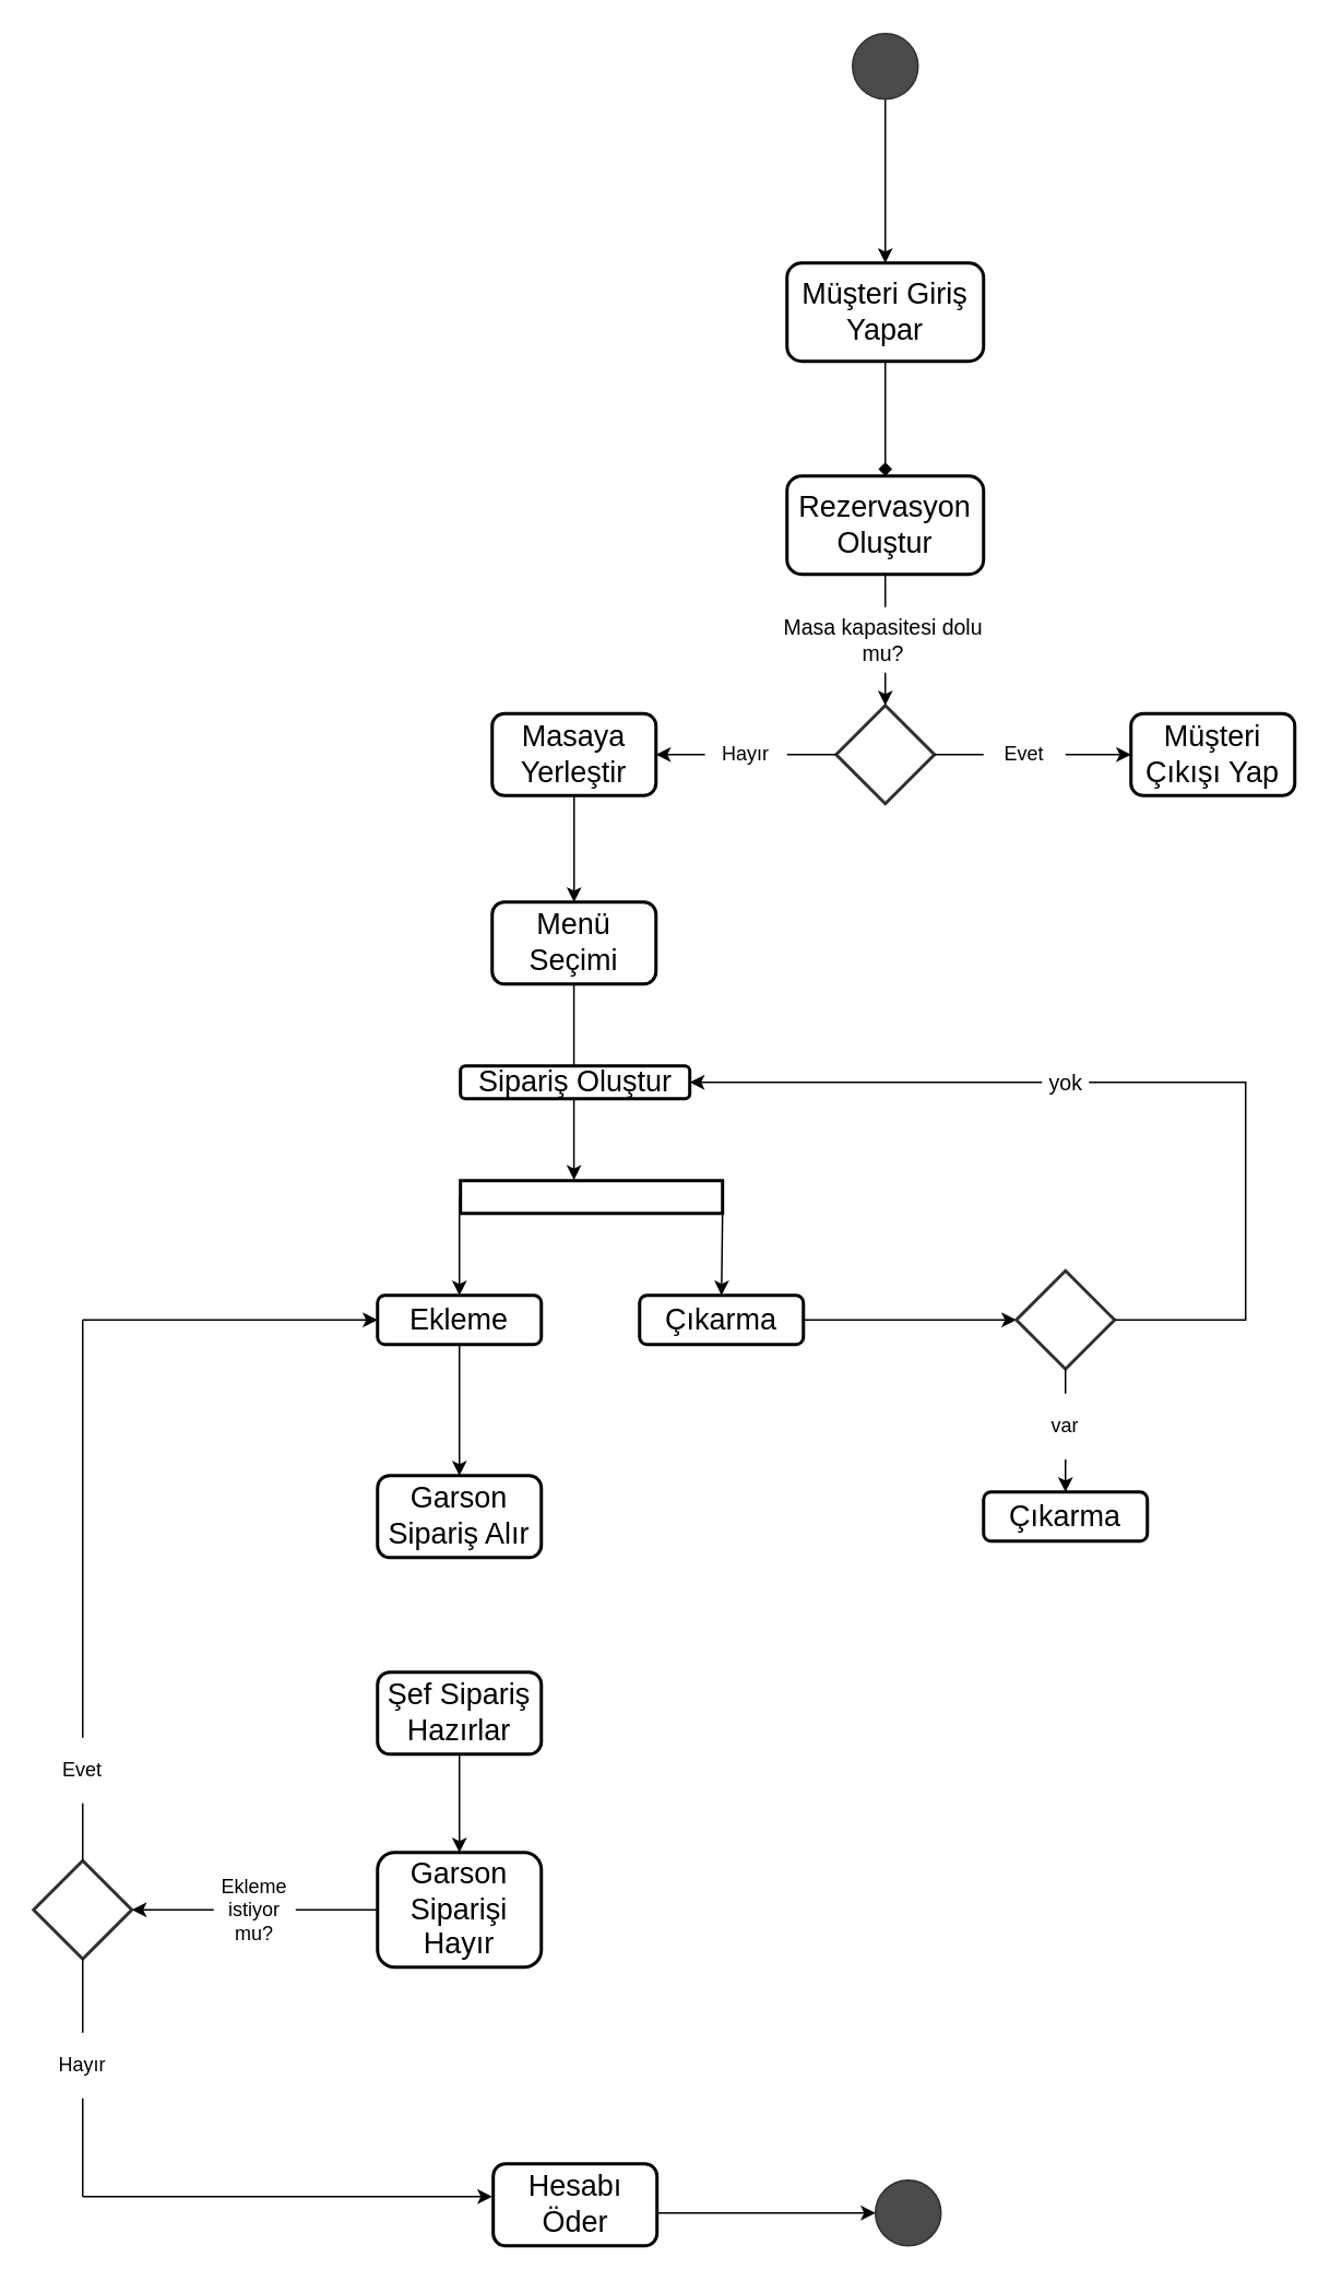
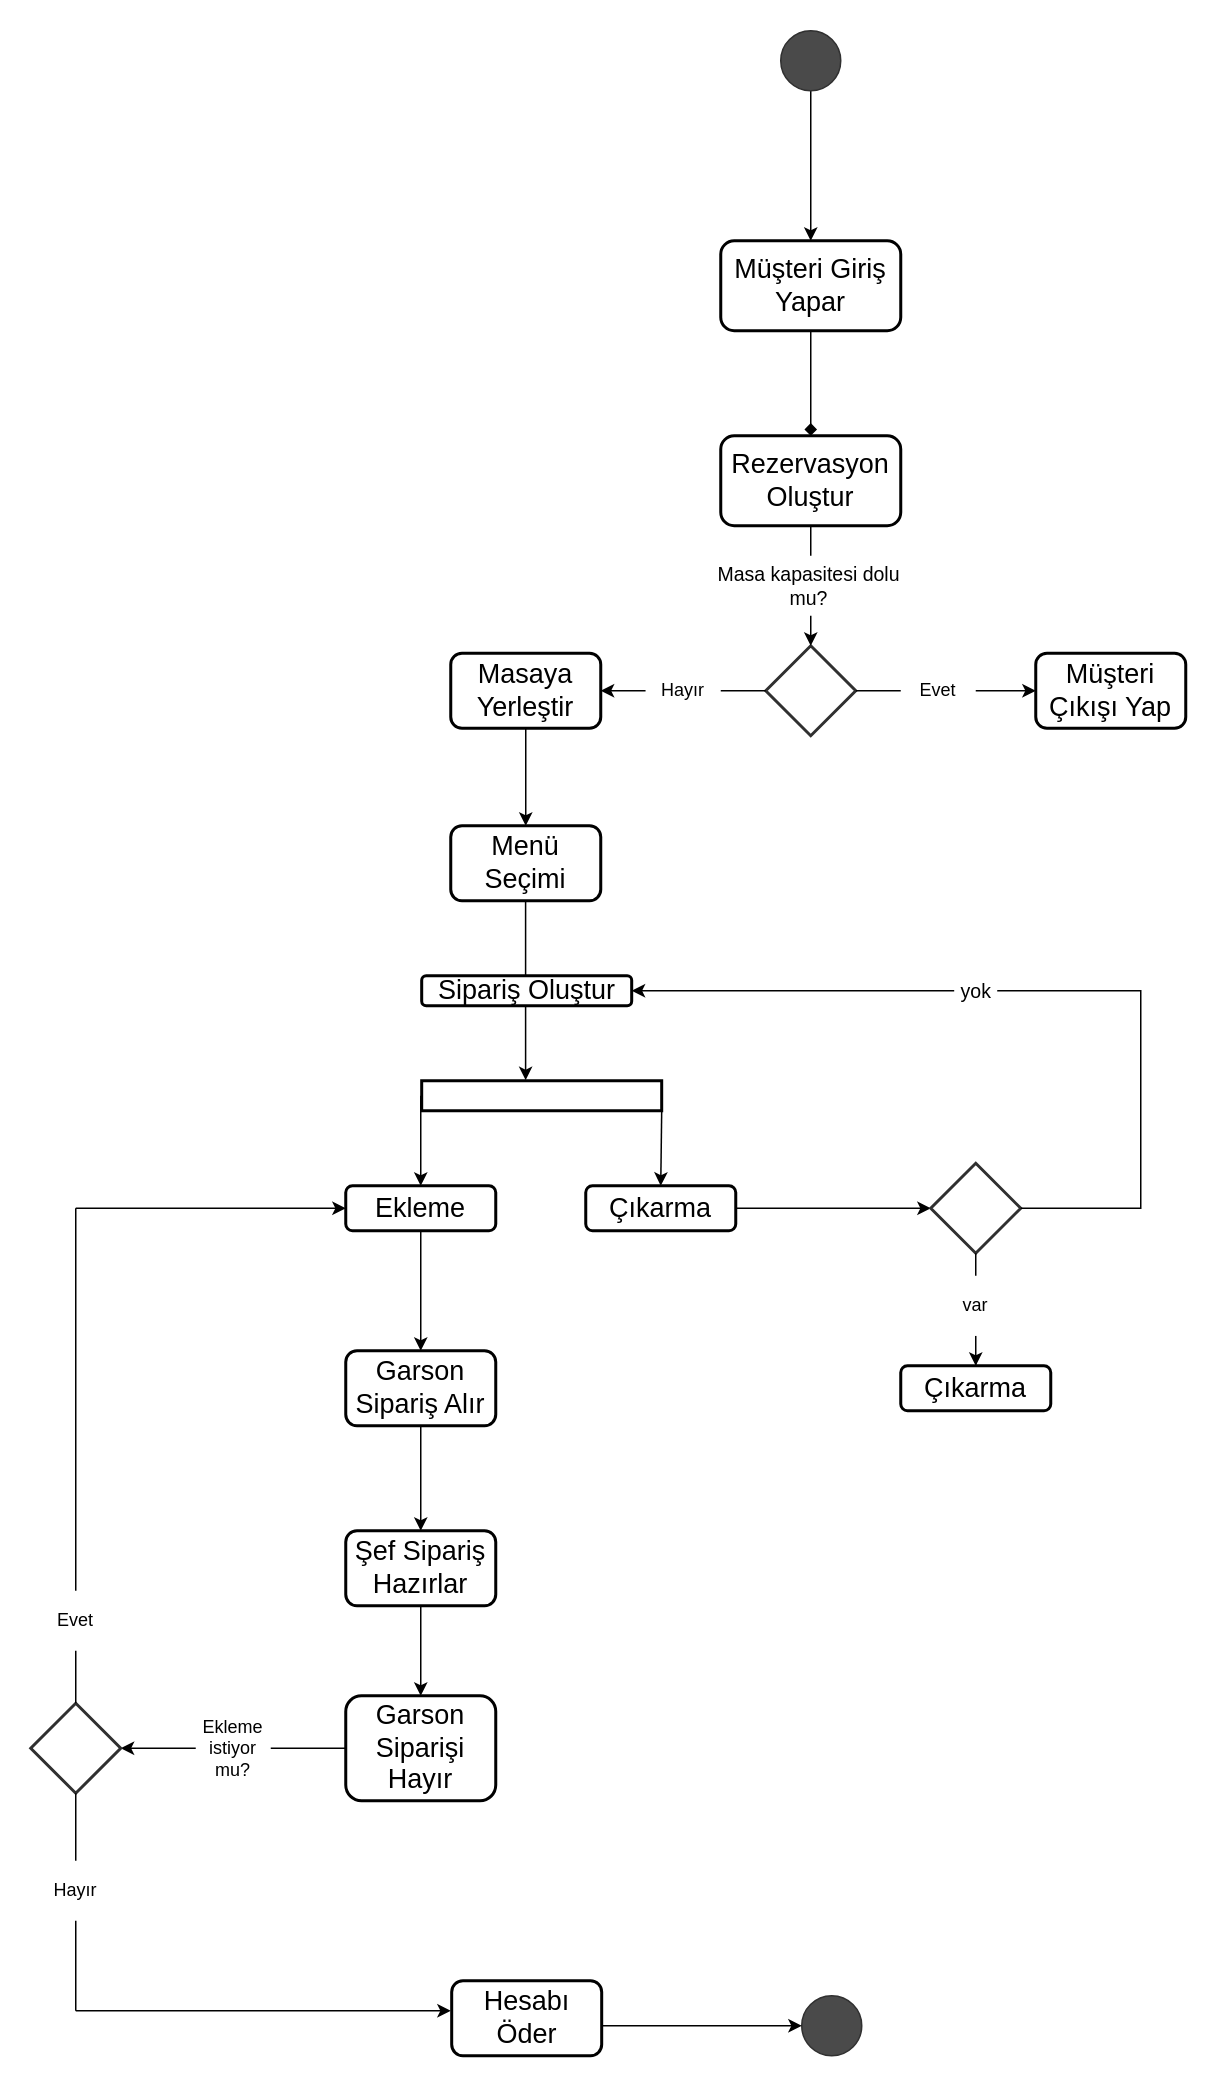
  <mxCell id="0" />
  <mxCell id="1" parent="0" />
  <mxCell id="2" value="" style="edgeStyle=elbowEdgeStyle;rounded=0;orthogonalLoop=1;jettySize=auto;elbow=vertical;html=1;fontSize=18;endArrow=diamond;" edge="1" parent="1" source="3" target="7"><mxGeometry relative="1" as="geometry" /></mxCell>
  <mxCell id="3" value="&lt;font style=&quot;font-size: 18px;&quot;&gt;Müşteri Giriş Yapar&lt;/font&gt;" style="rounded=1;whiteSpace=wrap;html=1;strokeWidth=2;" vertex="1" parent="1"><mxGeometry x="480" y="160" width="120" height="60" as="geometry" /></mxCell>
  <mxCell id="4" value="" style="edgeStyle=elbowEdgeStyle;rounded=0;orthogonalLoop=1;jettySize=auto;elbow=vertical;html=1;fontSize=18;" edge="1" parent="1" source="5" target="3"><mxGeometry relative="1" as="geometry" /></mxCell>
  <mxCell id="5" value="" style="ellipse;whiteSpace=wrap;html=1;aspect=fixed;strokeColor=#303030;gradientColor=none;fillColor=#4A4A4A;" vertex="1" parent="1"><mxGeometry x="520" y="20" width="40" height="40" as="geometry" /></mxCell>
  <mxCell id="6" value="" style="ellipse;whiteSpace=wrap;html=1;aspect=fixed;strokeColor=#303030;gradientColor=none;fillColor=#4A4A4A;" vertex="1" parent="1"><mxGeometry x="534" y="1330" width="40" height="40" as="geometry" /></mxCell>
  <mxCell id="7" value="&lt;span style=&quot;font-size: 18px;&quot;&gt;Rezervasyon Oluştur&lt;/span&gt;" style="rounded=1;whiteSpace=wrap;html=1;strokeWidth=2;" vertex="1" parent="1"><mxGeometry x="480" y="290" width="120" height="60" as="geometry" /></mxCell>
  <mxCell id="8" style="edgeStyle=orthogonalEdgeStyle;rounded=0;orthogonalLoop=1;jettySize=auto;html=1;fontSize=13;startArrow=none;" edge="1" parent="1" source="17"><mxGeometry relative="1" as="geometry"><mxPoint x="400" y="460" as="targetPoint" /></mxGeometry></mxCell>
  <mxCell id="9" value="" style="rhombus;whiteSpace=wrap;html=1;labelBackgroundColor=#616161;strokeColor=#303030;strokeWidth=2;fontSize=18;fillColor=#FFFFFF;gradientColor=none;" vertex="1" parent="1"><mxGeometry x="510" y="430" width="60" height="60" as="geometry" /></mxCell>
  <mxCell id="10" value="&lt;span style=&quot;font-size: 18px;&quot;&gt;Müşteri Çıkışı Yap&lt;/span&gt;" style="rounded=1;whiteSpace=wrap;html=1;strokeWidth=2;strokeColor=default;" vertex="1" parent="1"><mxGeometry x="690" y="435" width="100" height="50" as="geometry" /></mxCell>
  <mxCell id="11" value="" style="endArrow=classic;html=1;rounded=0;fontSize=18;entryX=0;entryY=0.5;entryDx=0;entryDy=0;exitX=1;exitY=0.5;exitDx=0;exitDy=0;" edge="1" parent="1" source="9" target="10"><mxGeometry width="50" height="50" relative="1" as="geometry"><mxPoint x="580" y="460" as="sourcePoint" /><mxPoint x="610" y="410" as="targetPoint" /><Array as="points" /></mxGeometry></mxCell>
  <mxCell id="12" value="" style="endArrow=classic;html=1;rounded=0;fontSize=18;exitX=0.5;exitY=1;exitDx=0;exitDy=0;entryX=0.5;entryY=0;entryDx=0;entryDy=0;" edge="1" parent="1" source="7" target="9"><mxGeometry width="50" height="50" relative="1" as="geometry"><mxPoint x="440" y="440" as="sourcePoint" /><mxPoint x="490" y="390" as="targetPoint" /></mxGeometry></mxCell>
  <mxCell id="13" value="&lt;font style=&quot;font-size: 13px;&quot;&gt;Masa kapasitesi dolu mu?&lt;/font&gt;" style="rounded=1;whiteSpace=wrap;html=1;strokeWidth=2;strokeColor=none;" vertex="1" parent="1"><mxGeometry x="470" y="370" width="137.5" height="40" as="geometry" /></mxCell>
  <mxCell id="14" value="Evet" style="rounded=1;whiteSpace=wrap;html=1;strokeWidth=2;strokeColor=none;" vertex="1" parent="1"><mxGeometry x="600" y="440" width="50" height="40" as="geometry" /></mxCell>
  <mxCell id="15" style="edgeStyle=orthogonalEdgeStyle;rounded=0;orthogonalLoop=1;jettySize=auto;html=1;fontSize=13;" edge="1" parent="1" source="16"><mxGeometry relative="1" as="geometry"><mxPoint x="350" y="550" as="targetPoint" /></mxGeometry></mxCell>
  <mxCell id="16" value="&lt;span style=&quot;font-size: 18px;&quot;&gt;Masaya Yerleştir&lt;/span&gt;" style="rounded=1;whiteSpace=wrap;html=1;strokeWidth=2;" vertex="1" parent="1"><mxGeometry x="300" y="435" width="100" height="50" as="geometry" /></mxCell>
  <mxCell id="17" value="Hayır" style="rounded=1;whiteSpace=wrap;html=1;strokeWidth=2;strokeColor=none;" vertex="1" parent="1"><mxGeometry x="430" y="440" width="50" height="40" as="geometry" /></mxCell>
  <mxCell id="18" value="" style="edgeStyle=orthogonalEdgeStyle;rounded=0;orthogonalLoop=1;jettySize=auto;html=1;fontSize=13;endArrow=none;" edge="1" parent="1" source="9" target="17"><mxGeometry relative="1" as="geometry"><mxPoint x="400" y="460" as="targetPoint" /><mxPoint x="510" y="460" as="sourcePoint" /></mxGeometry></mxCell>
  <mxCell id="19" style="edgeStyle=orthogonalEdgeStyle;rounded=0;orthogonalLoop=1;jettySize=auto;html=1;fontSize=13;entryX=0.433;entryY=-0.02;entryDx=0;entryDy=0;entryPerimeter=0;" edge="1" parent="1" source="20" target="21"><mxGeometry relative="1" as="geometry"><mxPoint x="350" y="660" as="targetPoint" /><Array as="points"><mxPoint x="350" y="630" /></Array></mxGeometry></mxCell>
  <mxCell id="20" value="&lt;span style=&quot;font-size: 18px;&quot;&gt;Menü Seçimi&lt;/span&gt;" style="rounded=1;whiteSpace=wrap;html=1;strokeWidth=2;" vertex="1" parent="1"><mxGeometry x="300" y="550" width="100" height="50" as="geometry" /></mxCell>
  <mxCell id="21" value="" style="rounded=0;whiteSpace=wrap;html=1;labelBackgroundColor=#616161;strokeColor=default;strokeWidth=2;fontSize=13;fillColor=#FFFFFF;gradientColor=none;" vertex="1" parent="1"><mxGeometry x="280.63" y="720" width="160" height="20" as="geometry" /></mxCell>
  <mxCell id="22" value="" style="endArrow=classic;html=1;rounded=0;fontSize=13;exitX=0;exitY=0.75;exitDx=0;exitDy=0;entryX=0.5;entryY=0;entryDx=0;entryDy=0;" edge="1" parent="1" source="21" target="24"><mxGeometry width="50" height="50" relative="1" as="geometry"><mxPoint x="290" y="800" as="sourcePoint" /><mxPoint x="300" y="760" as="targetPoint" /><Array as="points"><mxPoint x="280" y="730" /></Array></mxGeometry></mxCell>
  <mxCell id="23" style="edgeStyle=elbowEdgeStyle;rounded=0;orthogonalLoop=1;jettySize=auto;elbow=vertical;html=1;exitX=0.5;exitY=1;exitDx=0;exitDy=0;fontSize=13;" edge="1" parent="1" source="24"><mxGeometry relative="1" as="geometry"><mxPoint x="280" y="900" as="targetPoint" /></mxGeometry></mxCell>
  <mxCell id="24" value="&lt;span style=&quot;font-size: 18px;&quot;&gt;Ekleme&lt;/span&gt;" style="rounded=1;whiteSpace=wrap;html=1;strokeWidth=2;" vertex="1" parent="1"><mxGeometry x="230" y="790" width="100" height="30" as="geometry" /></mxCell>
  <mxCell id="25" value="" style="endArrow=classic;html=1;rounded=0;fontSize=13;exitX=1;exitY=1;exitDx=0;exitDy=0;entryX=0.5;entryY=0;entryDx=0;entryDy=0;" edge="1" parent="1" source="21" target="27"><mxGeometry width="50" height="50" relative="1" as="geometry"><mxPoint x="410" y="820" as="sourcePoint" /><mxPoint x="440" y="750" as="targetPoint" /></mxGeometry></mxCell>
  <mxCell id="26" style="edgeStyle=orthogonalEdgeStyle;rounded=0;orthogonalLoop=1;jettySize=auto;html=1;entryX=0;entryY=0.5;entryDx=0;entryDy=0;fontSize=13;" edge="1" parent="1" source="27" target="29"><mxGeometry relative="1" as="geometry" /></mxCell>
  <mxCell id="27" value="&lt;span style=&quot;font-size: 18px;&quot;&gt;Çıkarma&lt;/span&gt;" style="rounded=1;whiteSpace=wrap;html=1;strokeWidth=2;" vertex="1" parent="1"><mxGeometry x="390" y="790" width="100" height="30" as="geometry" /></mxCell>
  <mxCell id="28" style="edgeStyle=orthogonalEdgeStyle;rounded=0;orthogonalLoop=1;jettySize=auto;html=1;fontSize=13;entryX=0.5;entryY=0;entryDx=0;entryDy=0;entryPerimeter=0;startArrow=none;" edge="1" parent="1" source="31" target="30"><mxGeometry relative="1" as="geometry"><mxPoint x="650" y="860" as="targetPoint" /></mxGeometry></mxCell>
  <mxCell id="29" value="" style="rhombus;whiteSpace=wrap;html=1;labelBackgroundColor=#616161;strokeColor=#303030;strokeWidth=2;fontSize=18;fillColor=#FFFFFF;gradientColor=none;" vertex="1" parent="1"><mxGeometry x="620" y="775" width="60" height="60" as="geometry" /></mxCell>
  <mxCell id="30" value="&lt;span style=&quot;font-size: 18px;&quot;&gt;Çıkarma&lt;/span&gt;" style="rounded=1;whiteSpace=wrap;html=1;strokeWidth=2;" vertex="1" parent="1"><mxGeometry x="600" y="910" width="100" height="30" as="geometry" /></mxCell>
  <mxCell id="31" value="var" style="rounded=1;whiteSpace=wrap;html=1;strokeWidth=2;strokeColor=none;" vertex="1" parent="1"><mxGeometry x="625" y="850" width="50" height="40" as="geometry" /></mxCell>
  <mxCell id="32" value="" style="edgeStyle=orthogonalEdgeStyle;rounded=0;orthogonalLoop=1;jettySize=auto;html=1;fontSize=13;entryX=0.5;entryY=0;entryDx=0;entryDy=0;entryPerimeter=0;endArrow=none;exitX=0.5;exitY=1;exitDx=0;exitDy=0;" edge="1" parent="1" source="29" target="31"><mxGeometry relative="1" as="geometry"><mxPoint x="650" y="910" as="targetPoint" /><mxPoint x="650" y="840" as="sourcePoint" /></mxGeometry></mxCell>
  <mxCell id="33" value="&lt;span style=&quot;font-size: 18px;&quot;&gt;Sipariş Oluştur&lt;/span&gt;" style="rounded=1;whiteSpace=wrap;html=1;strokeWidth=2;" vertex="1" parent="1"><mxGeometry x="280.63" y="650" width="140" height="20" as="geometry" /></mxCell>
  <mxCell id="34" value="" style="endArrow=classic;html=1;rounded=0;fontSize=13;elbow=vertical;exitX=1;exitY=0.5;exitDx=0;exitDy=0;entryX=1;entryY=0.5;entryDx=0;entryDy=0;startArrow=none;" edge="1" parent="1" source="35" target="33"><mxGeometry width="50" height="50" relative="1" as="geometry"><mxPoint x="690" y="820" as="sourcePoint" /><mxPoint x="740" y="770" as="targetPoint" /><Array as="points" /></mxGeometry></mxCell>
  <mxCell id="35" value="&lt;span style=&quot;font-size: 13px;&quot;&gt;yok&lt;/span&gt;" style="rounded=1;whiteSpace=wrap;html=1;strokeWidth=2;strokeColor=none;" vertex="1" parent="1"><mxGeometry x="635.63" y="650" width="28.75" height="20" as="geometry" /></mxCell>
  <mxCell id="36" value="" style="endArrow=none;html=1;rounded=0;fontSize=13;elbow=vertical;exitX=1;exitY=0.5;exitDx=0;exitDy=0;entryX=1;entryY=0.5;entryDx=0;entryDy=0;" edge="1" parent="1" source="29" target="35"><mxGeometry width="50" height="50" relative="1" as="geometry"><mxPoint x="680" y="805" as="sourcePoint" /><mxPoint x="420.63" y="660" as="targetPoint" /><Array as="points"><mxPoint x="760" y="805" /><mxPoint x="760" y="660" /></Array></mxGeometry></mxCell>
  <mxCell id="37" style="edgeStyle=elbowEdgeStyle;rounded=0;orthogonalLoop=1;jettySize=auto;elbow=vertical;html=1;fontSize=18;" edge="1" parent="1" source="38" target="6"><mxGeometry relative="1" as="geometry" /></mxCell>
  <mxCell id="38" value="&lt;span style=&quot;font-size: 18px;&quot;&gt;Hesabı Öder&lt;/span&gt;" style="rounded=1;whiteSpace=wrap;html=1;strokeWidth=2;" vertex="1" parent="1"><mxGeometry x="300.63" y="1320" width="100" height="50" as="geometry" /></mxCell>
+ <mxCell id="39" value="" style="edgeStyle=elbowEdgeStyle;rounded=0;orthogonalLoop=1;jettySize=auto;elbow=vertical;html=1;fontSize=13;" edge="1" parent="1" source="40" target="42"><mxGeometry relative="1" as="geometry" /></mxCell>
  <mxCell id="40" value="&lt;span style=&quot;font-size: 18px;&quot;&gt;Garson Sipariş Alır&lt;/span&gt;" style="rounded=1;whiteSpace=wrap;html=1;strokeWidth=2;" vertex="1" parent="1"><mxGeometry x="230" y="900" width="100" height="50" as="geometry" /></mxCell>
  <mxCell id="41" style="edgeStyle=elbowEdgeStyle;rounded=0;orthogonalLoop=1;jettySize=auto;elbow=vertical;html=1;fontSize=13;entryX=0.5;entryY=0;entryDx=0;entryDy=0;" edge="1" parent="1" source="42" target="44"><mxGeometry relative="1" as="geometry"><mxPoint x="280" y="1120" as="targetPoint" /></mxGeometry></mxCell>
  <mxCell id="42" value="&lt;span style=&quot;font-size: 18px;&quot;&gt;Şef Sipariş Hazırlar&lt;/span&gt;" style="rounded=1;whiteSpace=wrap;html=1;strokeWidth=2;" vertex="1" parent="1"><mxGeometry x="230" y="1020" width="100" height="50" as="geometry" /></mxCell>
  <mxCell id="43" style="edgeStyle=elbowEdgeStyle;rounded=0;orthogonalLoop=1;jettySize=auto;elbow=vertical;html=1;entryX=1;entryY=0.5;entryDx=0;entryDy=0;fontSize=13;exitX=0;exitY=0.5;exitDx=0;exitDy=0;" edge="1" parent="1" source="44" target="45"><mxGeometry relative="1" as="geometry" /></mxCell>
  <mxCell id="44" value="&lt;font style=&quot;font-size: 18px;&quot;&gt;Garson Siparişi Hayır&lt;/font&gt;" style="rounded=1;whiteSpace=wrap;html=1;strokeWidth=2;" vertex="1" parent="1"><mxGeometry x="230" y="1130" width="100" height="70" as="geometry" /></mxCell>
  <mxCell id="45" value="" style="rhombus;whiteSpace=wrap;html=1;labelBackgroundColor=#616161;strokeColor=#303030;strokeWidth=2;fontSize=18;fillColor=#FFFFFF;gradientColor=none;" vertex="1" parent="1"><mxGeometry x="20" y="1135" width="60" height="60" as="geometry" /></mxCell>
  <mxCell id="46" value="Ekleme istiyor mu?" style="rounded=1;whiteSpace=wrap;html=1;strokeWidth=2;strokeColor=none;" vertex="1" parent="1"><mxGeometry x="130" y="1145" width="50" height="40" as="geometry" /></mxCell>
  <mxCell id="47" value="" style="endArrow=none;html=1;rounded=0;fontSize=18;elbow=vertical;exitX=0.5;exitY=0;exitDx=0;exitDy=0;" edge="1" parent="1" source="45"><mxGeometry width="50" height="50" relative="1" as="geometry"><mxPoint x="360" y="970" as="sourcePoint" /><mxPoint x="50" y="1090" as="targetPoint" /></mxGeometry></mxCell>
  <mxCell id="48" value="Evet" style="rounded=1;whiteSpace=wrap;html=1;strokeWidth=2;strokeColor=none;" vertex="1" parent="1"><mxGeometry x="25" y="1060" width="50" height="40" as="geometry" /></mxCell>
  <mxCell id="49" value="" style="endArrow=none;html=1;rounded=0;fontSize=18;elbow=vertical;exitX=0.5;exitY=0;exitDx=0;exitDy=0;" edge="1" parent="1" source="48"><mxGeometry width="50" height="50" relative="1" as="geometry"><mxPoint x="50" y="1055" as="sourcePoint" /><mxPoint x="50" y="805" as="targetPoint" /></mxGeometry></mxCell>
  <mxCell id="50" value="" style="endArrow=classic;html=1;rounded=0;fontSize=18;elbow=vertical;entryX=0;entryY=0.5;entryDx=0;entryDy=0;" edge="1" parent="1" target="24"><mxGeometry width="50" height="50" relative="1" as="geometry"><mxPoint x="50" y="805" as="sourcePoint" /><mxPoint x="410" y="920" as="targetPoint" /></mxGeometry></mxCell>
  <mxCell id="51" value="" style="endArrow=none;html=1;rounded=0;fontSize=18;elbow=vertical;exitX=0.5;exitY=1;exitDx=0;exitDy=0;" edge="1" parent="1" source="45"><mxGeometry width="50" height="50" relative="1" as="geometry"><mxPoint x="360" y="1270" as="sourcePoint" /><mxPoint x="50" y="1250" as="targetPoint" /></mxGeometry></mxCell>
  <mxCell id="52" value="Hayır" style="rounded=1;whiteSpace=wrap;html=1;strokeWidth=2;strokeColor=none;" vertex="1" parent="1"><mxGeometry x="25" y="1240" width="50" height="40" as="geometry" /></mxCell>
  <mxCell id="53" value="" style="endArrow=none;html=1;rounded=0;fontSize=18;elbow=vertical;exitX=0.5;exitY=1;exitDx=0;exitDy=0;" edge="1" parent="1" source="52"><mxGeometry width="50" height="50" relative="1" as="geometry"><mxPoint x="360" y="1270" as="sourcePoint" /><mxPoint x="50" y="1340" as="targetPoint" /></mxGeometry></mxCell>
  <mxCell id="54" value="" style="endArrow=classic;html=1;rounded=0;fontSize=18;elbow=vertical;" edge="1" parent="1"><mxGeometry width="50" height="50" relative="1" as="geometry"><mxPoint x="50" y="1340" as="sourcePoint" /><mxPoint x="300" y="1340" as="targetPoint" /></mxGeometry></mxCell>
